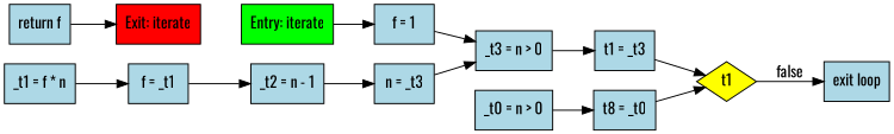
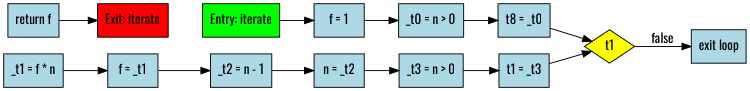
  digraph {
    fontname=Oswald
    rankdir=LR
    node [fillcolor=lightblue fontname=Oswald shape=box style=filled]
    edge [fontname=Oswald]
    n1 [fillcolor=green label="Entry: iterate"]
    n2 [label="f = 1"]
    n3 [label="_t0 = n > 0"]
    n4 [label="t8 = _t0"]
    n5 [fillcolor=yellow label=t1 shape=diamond]
    n6 [label="exit loop"]
    n7 [label="_t1 = f * n"]
    n8 [label="f = _t1"]
    n9 [label="_t2 = n - 1"]
-   n10 [label="n = _t3"]
+   n10 [label="n = _t2"]
    n11 [label="_t3 = n > 0"]
    n12 [label="t1 = _t3"]
    n13 [label="return f"]
    n14 [fillcolor=red label="Exit: iterate"]
    n1 -> n2
-   n2 -> n11
+   n2 -> n3
    n3 -> n4
    n4 -> n5
    n5 -> n6 [label=false]
    n7 -> n8
    n8 -> n9
    n9 -> n10
    n10 -> n11
    n11 -> n12
    n12 -> n5
    n13 -> n14
  }
